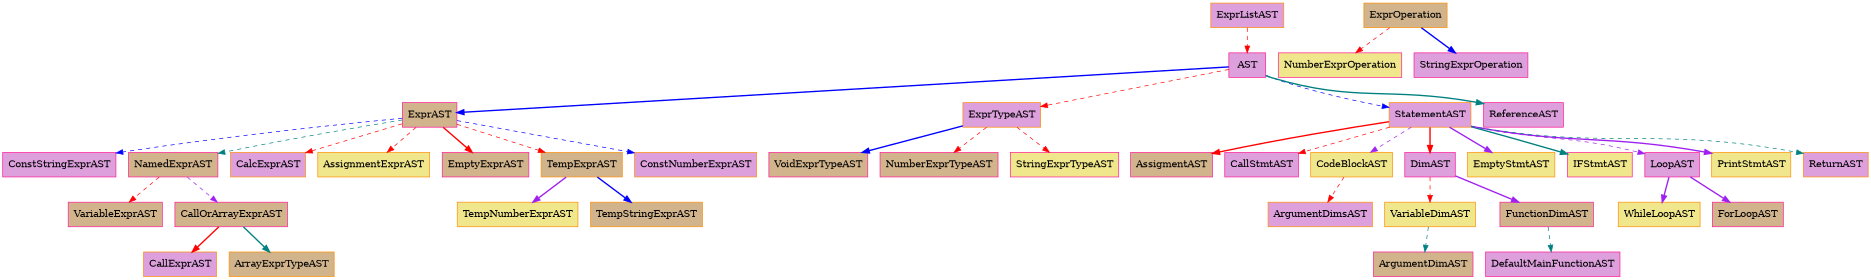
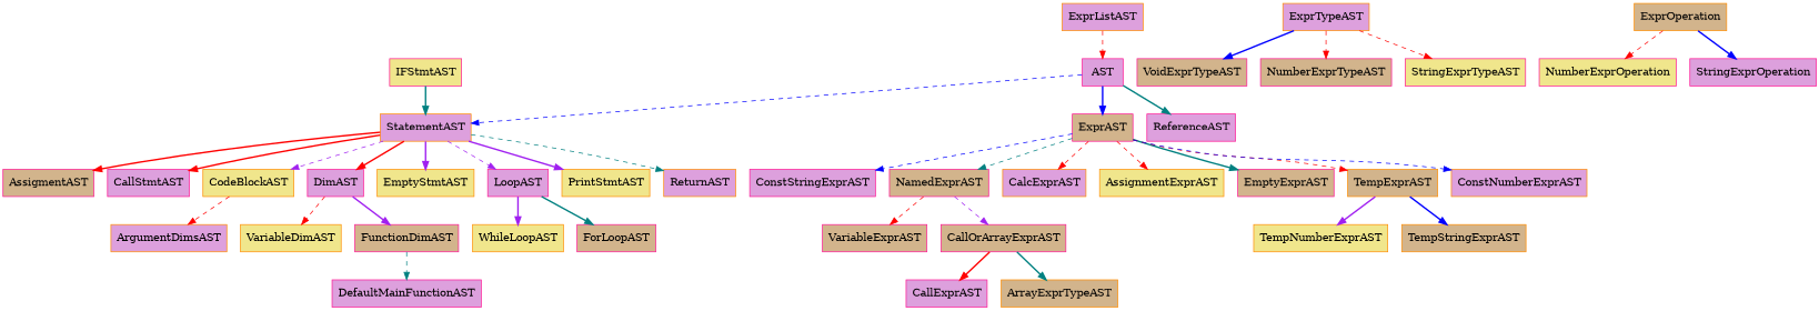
  digraph {
    node [color=deeppink fillcolor=plum shape=record style=filled]
    edge [color=red style=dashed]
    AST
    ExprListAST [color=darkorange]
    ExprAST [fillcolor=tan]
    ConstStringExprAST
    NamedExprAST [fillcolor=tan]
    CalcExprAST [color=darkorange]
    AssignmentExprAST [color=darkorange fillcolor=khaki]
    VariableExprAST [fillcolor=tan]
    CallOrArrayExprAST [fillcolor=tan]
    ExprTypeAST [color=darkorange]
    VoidExprTypeAST [fillcolor=tan]
    NumberExprTypeAST [fillcolor=tan]
    StringExprTypeAST [fillcolor=khaki]
    EmptyExprAST [fillcolor=tan]
    TempExprAST [color=darkorange fillcolor=tan]
    TempNumberExprAST [color=darkorange fillcolor=khaki]
    ConstNumberExprAST [color=darkorange]
-   CallExprAST [color=darkorange]
+   CallExprAST
    ArrayExprTypeAST [color=darkorange fillcolor=tan]
    ExprOperation [color=darkorange fillcolor=tan]
    NumberExprOperation [fillcolor=khaki]
    StringExprOperation
    StatementAST [color=darkorange]
    ReferenceAST
    TempStringExprAST [color=darkorange fillcolor=tan]
    AssigmentAST [fillcolor=tan]
    CallStmtAST
    CodeBlockAST [color=darkorange fillcolor=khaki]
    DimAST
    EmptyStmtAST [color=darkorange fillcolor=khaki]
    IFStmtAST [fillcolor=khaki]
    LoopAST
    PrintStmtAST [color=darkorange fillcolor=khaki]
    ReturnAST [color=darkorange]
    ArgumentDimsAST [color=darkorange]
    VariableDimAST [color=darkorange fillcolor=khaki]
    FunctionDimAST [fillcolor=tan]
    WhileLoopAST [color=darkorange fillcolor=khaki]
    ForLoopAST [fillcolor=tan]
-   ArgumentDimAST [fillcolor=tan]
    DefaultMainFunctionAST
    subgraph sub_1 {
      label="type.hpp"
      AST
      ExprListAST
      ExprAST
      ConstStringExprAST
      NamedExprAST
      CalcExprAST
      AssignmentExprAST
      VariableExprAST
      CallOrArrayExprAST
      ExprTypeAST
      VoidExprTypeAST
      NumberExprTypeAST
      StringExprTypeAST
      EmptyExprAST
      TempExprAST
      TempNumberExprAST
      ConstNumberExprAST
      CallExprAST
      ArrayExprTypeAST
      ExprOperation
      NumberExprOperation
      StringExprOperation
    }
    AST -> ExprAST [color=blue style=bold]
-   AST -> ExprTypeAST
    AST -> StatementAST [color=blue]
    AST -> ReferenceAST [color=teal style=bold]
    ExprListAST -> AST
    ExprAST -> ConstStringExprAST [color=blue]
    ExprAST -> NamedExprAST [color=teal]
    ExprAST -> CalcExprAST
    ExprAST -> AssignmentExprAST
-   ExprAST -> EmptyExprAST [style=bold]
+   ExprAST -> EmptyExprAST [color=teal style=bold]
    ExprAST -> TempExprAST
    ExprAST -> ConstNumberExprAST [color=blue]
    NamedExprAST -> VariableExprAST
    NamedExprAST -> CallOrArrayExprAST [color=purple]
    CallOrArrayExprAST -> CallExprAST [style=bold]
    CallOrArrayExprAST -> ArrayExprTypeAST [color=teal style=bold]
    ExprTypeAST -> VoidExprTypeAST [color=blue style=bold]
    ExprTypeAST -> NumberExprTypeAST
    ExprTypeAST -> StringExprTypeAST
    TempExprAST -> TempNumberExprAST [color=purple style=bold]
    TempExprAST -> TempStringExprAST [color=blue style=bold]
    ExprOperation -> NumberExprOperation
    ExprOperation -> StringExprOperation [color=blue style=bold]
    StatementAST -> AssigmentAST [style=bold]
-   StatementAST -> CallStmtAST
+   StatementAST -> CallStmtAST [style=bold]
    StatementAST -> CodeBlockAST [color=purple]
    StatementAST -> DimAST [style=bold]
    StatementAST -> EmptyStmtAST [color=purple style=bold]
-   StatementAST -> IFStmtAST [color=teal style=bold]
+   IFStmtAST -> StatementAST [color=teal style=bold]
    StatementAST -> LoopAST [color=purple]
    StatementAST -> PrintStmtAST [color=purple style=bold]
    StatementAST -> ReturnAST [color=teal]
    CodeBlockAST -> ArgumentDimsAST
    DimAST -> VariableDimAST
    DimAST -> FunctionDimAST [color=purple style=bold]
    LoopAST -> WhileLoopAST [color=purple style=bold]
-   LoopAST -> ForLoopAST [color=purple style=bold]
-   VariableDimAST -> ArgumentDimAST [color=teal]
+   LoopAST -> ForLoopAST [color=teal style=bold]
    FunctionDimAST -> DefaultMainFunctionAST [color=teal]
  }
